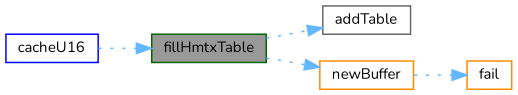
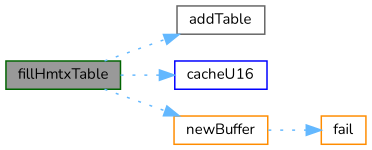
  digraph {
    fontname=Nunito
    rankdir=LR
    node [color=darkorange fillcolor=white fontname=Nunito fontsize=10 shape=box style=filled]
    edge [color=steelblue1 fontname=Nunito fontsize=10 labelfontname=Helvetica labelfontsize=10 style=dotted]
    n1 [color=darkgreen fillcolor=grey60 fontcolor=black height=0.2 label=fillHmtxTable width=0.4]
    n2 [color=gray40 height=0.2 label=addTable width=0.4]
    n3 [color=blue height=0.2 label=cacheU16 width=0.4]
    n4 [height=0.2 label=newBuffer width=0.4]
    n5 [height=0.2 label=fail width=0.4]
    n1 -> n2
-   n3 -> n1
+   n1 -> n3
    n1 -> n4
    n4 -> n5
  }
